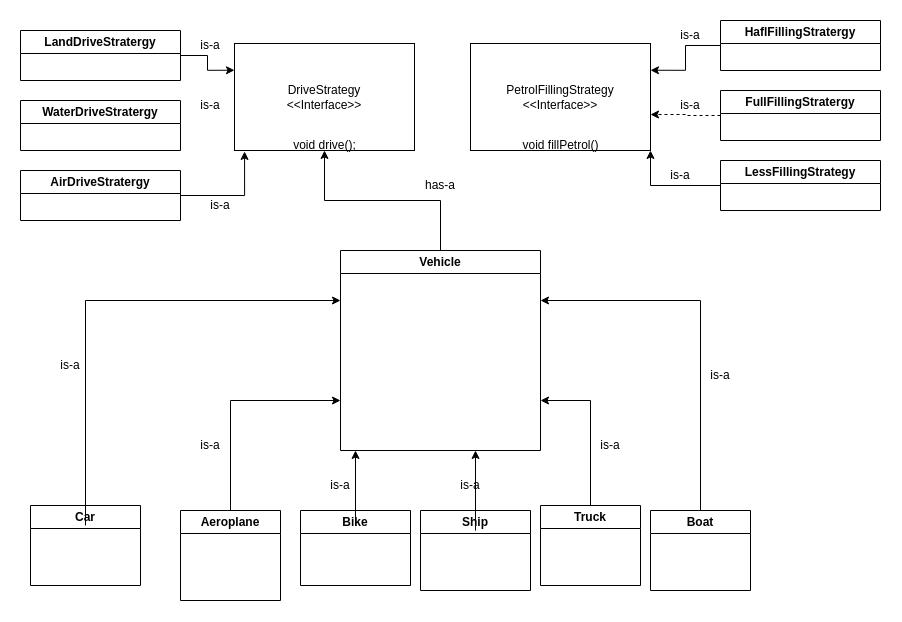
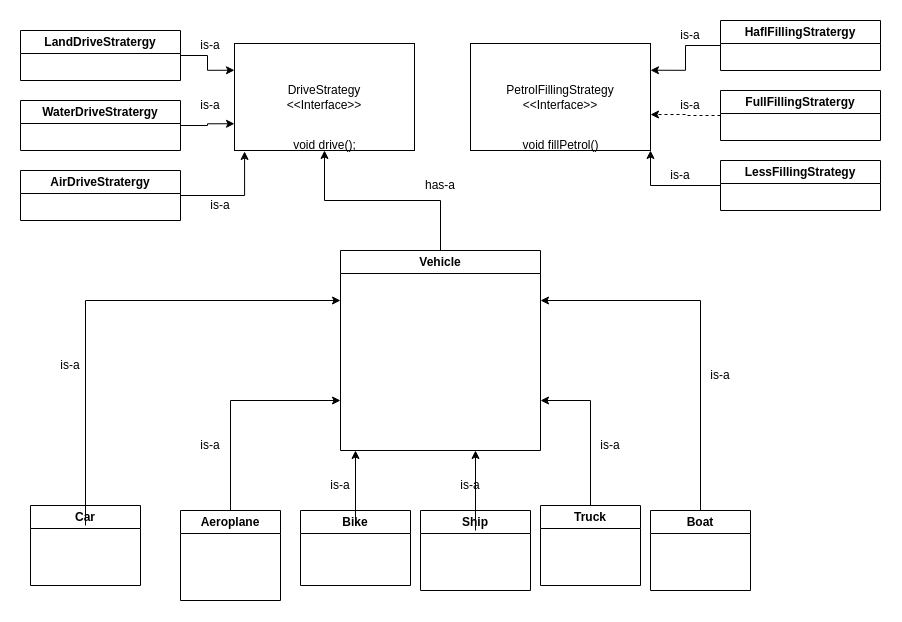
  <mxCell id="0" />
  <mxCell id="1" parent="0" />
  <mxCell id="2" style="edgeStyle=orthogonalEdgeStyle;rounded=0;orthogonalLoop=1;jettySize=auto;html=1;" edge="1" parent="1" source="3" target="22"><mxGeometry relative="1" as="geometry" /></mxCell>
  <mxCell id="3" value="Vehicle" style="swimlane;whiteSpace=wrap;html=1;" vertex="1" parent="1"><mxGeometry x="340" y="250" width="200" height="200" as="geometry" /></mxCell>
  <mxCell id="4" value="Car" style="swimlane;whiteSpace=wrap;html=1;" vertex="1" parent="1"><mxGeometry x="30" y="505" width="110" height="80" as="geometry" /></mxCell>
  <mxCell id="5" value="Bike" style="swimlane;whiteSpace=wrap;html=1;" vertex="1" parent="1"><mxGeometry x="300" y="510" width="110" height="75" as="geometry" /></mxCell>
  <mxCell id="6" style="edgeStyle=orthogonalEdgeStyle;rounded=0;orthogonalLoop=1;jettySize=auto;html=1;" edge="1" parent="5"><mxGeometry relative="1" as="geometry"><mxPoint x="55" y="-60" as="targetPoint" /><mxPoint x="55" y="15" as="sourcePoint" /></mxGeometry></mxCell>
  <mxCell id="7" style="edgeStyle=orthogonalEdgeStyle;rounded=0;orthogonalLoop=1;jettySize=auto;html=1;entryX=1;entryY=0.75;entryDx=0;entryDy=0;" edge="1" parent="1" source="8" target="3"><mxGeometry relative="1" as="geometry" /></mxCell>
  <mxCell id="8" value="Truck" style="swimlane;whiteSpace=wrap;html=1;" vertex="1" parent="1"><mxGeometry x="540" y="505" width="100" height="80" as="geometry" /></mxCell>
  <mxCell id="9" style="edgeStyle=orthogonalEdgeStyle;rounded=0;orthogonalLoop=1;jettySize=auto;html=1;entryX=0;entryY=0.75;entryDx=0;entryDy=0;" edge="1" parent="1" source="10" target="3"><mxGeometry relative="1" as="geometry"><Array as="points"><mxPoint x="230" y="400" /></Array></mxGeometry></mxCell>
  <mxCell id="10" value="Aeroplane" style="swimlane;whiteSpace=wrap;html=1;" vertex="1" parent="1"><mxGeometry x="180" y="510" width="100" height="90" as="geometry" /></mxCell>
  <mxCell id="11" value="Ship" style="swimlane;whiteSpace=wrap;html=1;" vertex="1" parent="1"><mxGeometry x="420" y="510" width="110" height="80" as="geometry" /></mxCell>
  <mxCell id="12" style="edgeStyle=orthogonalEdgeStyle;rounded=0;orthogonalLoop=1;jettySize=auto;html=1;entryX=1;entryY=0.25;entryDx=0;entryDy=0;exitX=0.5;exitY=0;exitDx=0;exitDy=0;" edge="1" parent="1" source="13" target="3"><mxGeometry relative="1" as="geometry"><mxPoint x="750" y="490" as="sourcePoint" /><mxPoint x="640" y="240" as="targetPoint" /></mxGeometry></mxCell>
  <mxCell id="13" value="Boat" style="swimlane;whiteSpace=wrap;html=1;" vertex="1" parent="1"><mxGeometry x="650" y="510" width="100" height="80" as="geometry" /></mxCell>
  <mxCell id="14" style="edgeStyle=orthogonalEdgeStyle;rounded=0;orthogonalLoop=1;jettySize=auto;html=1;" edge="1" parent="1"><mxGeometry relative="1" as="geometry"><mxPoint x="475" y="530" as="sourcePoint" /><mxPoint x="475" y="450" as="targetPoint" /></mxGeometry></mxCell>
  <mxCell id="15" style="edgeStyle=orthogonalEdgeStyle;rounded=0;orthogonalLoop=1;jettySize=auto;html=1;entryX=0;entryY=0.25;entryDx=0;entryDy=0;" edge="1" parent="1" target="3"><mxGeometry relative="1" as="geometry"><mxPoint x="320" y="450" as="targetPoint" /><mxPoint x="85" y="525" as="sourcePoint" /><Array as="points"><mxPoint x="85" y="300" /></Array></mxGeometry></mxCell>
  <mxCell id="16" value="is-a" style="text;html=1;strokeColor=none;fillColor=none;align=center;verticalAlign=middle;whiteSpace=wrap;rounded=0;" vertex="1" parent="1"><mxGeometry x="40" y="350" width="60" height="30" as="geometry" /></mxCell>
  <mxCell id="17" value="is-a" style="text;html=1;strokeColor=none;fillColor=none;align=center;verticalAlign=middle;whiteSpace=wrap;rounded=0;" vertex="1" parent="1"><mxGeometry x="180" y="430" width="60" height="30" as="geometry" /></mxCell>
  <mxCell id="18" value="is-a" style="text;html=1;strokeColor=none;fillColor=none;align=center;verticalAlign=middle;whiteSpace=wrap;rounded=0;" vertex="1" parent="1"><mxGeometry x="310" y="470" width="60" height="30" as="geometry" /></mxCell>
  <mxCell id="19" value="is-a" style="text;html=1;strokeColor=none;fillColor=none;align=center;verticalAlign=middle;whiteSpace=wrap;rounded=0;" vertex="1" parent="1"><mxGeometry x="440" y="470" width="60" height="30" as="geometry" /></mxCell>
  <mxCell id="20" value="is-a" style="text;html=1;strokeColor=none;fillColor=none;align=center;verticalAlign=middle;whiteSpace=wrap;rounded=0;" vertex="1" parent="1"><mxGeometry x="580" y="430" width="60" height="30" as="geometry" /></mxCell>
  <mxCell id="21" value="is-a" style="text;html=1;strokeColor=none;fillColor=none;align=center;verticalAlign=middle;whiteSpace=wrap;rounded=0;" vertex="1" parent="1"><mxGeometry x="690" y="360" width="60" height="30" as="geometry" /></mxCell>
  <mxCell id="22" value="DriveStrategy&lt;br&gt;&amp;lt;&amp;lt;Interface&amp;gt;&amp;gt;" style="rounded=0;whiteSpace=wrap;html=1;" vertex="1" parent="1"><mxGeometry x="234" y="43" width="180" height="107" as="geometry" /></mxCell>
  <mxCell id="23" value="void drive();" style="text;html=1;align=center;verticalAlign=middle;resizable=0;points=[];autosize=1;strokeColor=none;fillColor=none;" vertex="1" parent="1"><mxGeometry x="279" y="130" width="90" height="30" as="geometry" /></mxCell>
  <mxCell id="24" value="PetrolFillingStrategy&lt;br&gt;&amp;lt;&amp;lt;Interface&amp;gt;&amp;gt;" style="rounded=0;whiteSpace=wrap;html=1;" vertex="1" parent="1"><mxGeometry x="470" y="43" width="180" height="107" as="geometry" /></mxCell>
  <mxCell id="25" value="void fillPetrol()" style="text;html=1;align=center;verticalAlign=middle;resizable=0;points=[];autosize=1;strokeColor=none;fillColor=none;" vertex="1" parent="1"><mxGeometry x="510" y="130" width="100" height="30" as="geometry" /></mxCell>
  <mxCell id="26" value="has-a" style="text;html=1;strokeColor=none;fillColor=none;align=center;verticalAlign=middle;whiteSpace=wrap;rounded=0;" vertex="1" parent="1"><mxGeometry x="410" y="170" width="60" height="30" as="geometry" /></mxCell>
  <mxCell id="27" style="edgeStyle=orthogonalEdgeStyle;rounded=0;orthogonalLoop=1;jettySize=auto;html=1;entryX=0;entryY=0.25;entryDx=0;entryDy=0;" edge="1" parent="1" source="28" target="22"><mxGeometry relative="1" as="geometry" /></mxCell>
  <mxCell id="28" value="LandDriveStratergy" style="swimlane;whiteSpace=wrap;html=1;" vertex="1" parent="1"><mxGeometry x="20" y="30" width="160" height="50" as="geometry" /></mxCell>
+ <mxCell id="29" style="edgeStyle=orthogonalEdgeStyle;rounded=0;orthogonalLoop=1;jettySize=auto;html=1;entryX=0;entryY=0.75;entryDx=0;entryDy=0;" edge="1" parent="1" source="30" target="22"><mxGeometry relative="1" as="geometry" /></mxCell>
  <mxCell id="30" value="WaterDriveStratergy" style="swimlane;whiteSpace=wrap;html=1;" vertex="1" parent="1"><mxGeometry x="20" y="100" width="160" height="50" as="geometry" /></mxCell>
  <mxCell id="31" value="AirDriveStratergy" style="swimlane;whiteSpace=wrap;html=1;" vertex="1" parent="1"><mxGeometry x="20" y="170" width="160" height="50" as="geometry" /></mxCell>
  <mxCell id="32" style="edgeStyle=orthogonalEdgeStyle;rounded=0;orthogonalLoop=1;jettySize=auto;html=1;entryX=0.056;entryY=1.009;entryDx=0;entryDy=0;entryPerimeter=0;" edge="1" parent="1" source="31" target="22"><mxGeometry relative="1" as="geometry" /></mxCell>
  <mxCell id="33" value="is-a" style="text;html=1;strokeColor=none;fillColor=none;align=center;verticalAlign=middle;whiteSpace=wrap;rounded=0;" vertex="1" parent="1"><mxGeometry x="190" y="190" width="60" height="30" as="geometry" /></mxCell>
  <mxCell id="34" value="is-a" style="text;html=1;strokeColor=none;fillColor=none;align=center;verticalAlign=middle;whiteSpace=wrap;rounded=0;" vertex="1" parent="1"><mxGeometry x="180" y="90" width="60" height="30" as="geometry" /></mxCell>
  <mxCell id="35" value="is-a" style="text;html=1;strokeColor=none;fillColor=none;align=center;verticalAlign=middle;whiteSpace=wrap;rounded=0;" vertex="1" parent="1"><mxGeometry x="180" y="30" width="60" height="30" as="geometry" /></mxCell>
  <mxCell id="36" style="edgeStyle=orthogonalEdgeStyle;rounded=0;orthogonalLoop=1;jettySize=auto;html=1;entryX=1;entryY=0.25;entryDx=0;entryDy=0;" edge="1" parent="1" source="37" target="24"><mxGeometry relative="1" as="geometry" /></mxCell>
  <mxCell id="37" value="HaflFillingStratergy" style="swimlane;whiteSpace=wrap;html=1;" vertex="1" parent="1"><mxGeometry x="720" y="20" width="160" height="50" as="geometry" /></mxCell>
  <mxCell id="38" value="FullFillingStratergy" style="swimlane;whiteSpace=wrap;html=1;" vertex="1" parent="1"><mxGeometry x="720" y="90" width="160" height="50" as="geometry" /></mxCell>
  <mxCell id="39" style="edgeStyle=orthogonalEdgeStyle;rounded=0;orthogonalLoop=1;jettySize=auto;html=1;entryX=1;entryY=1;entryDx=0;entryDy=0;" edge="1" parent="1" source="40" target="24"><mxGeometry relative="1" as="geometry" /></mxCell>
  <mxCell id="40" value="LessFillingStrategy" style="swimlane;whiteSpace=wrap;html=1;" vertex="1" parent="1"><mxGeometry x="720" y="160" width="160" height="50" as="geometry" /></mxCell>
  <mxCell id="41" style="edgeStyle=orthogonalEdgeStyle;rounded=0;orthogonalLoop=1;jettySize=auto;html=1;entryX=1;entryY=0.664;entryDx=0;entryDy=0;entryPerimeter=0;dashed=1;" edge="1" parent="1" source="38" target="24"><mxGeometry relative="1" as="geometry" /></mxCell>
  <mxCell id="42" value="is-a" style="text;html=1;strokeColor=none;fillColor=none;align=center;verticalAlign=middle;whiteSpace=wrap;rounded=0;" vertex="1" parent="1"><mxGeometry x="660" y="20" width="60" height="30" as="geometry" /></mxCell>
  <mxCell id="43" value="is-a" style="text;html=1;strokeColor=none;fillColor=none;align=center;verticalAlign=middle;whiteSpace=wrap;rounded=0;" vertex="1" parent="1"><mxGeometry x="660" y="90" width="60" height="30" as="geometry" /></mxCell>
  <mxCell id="44" value="is-a" style="text;html=1;strokeColor=none;fillColor=none;align=center;verticalAlign=middle;whiteSpace=wrap;rounded=0;" vertex="1" parent="1"><mxGeometry x="650" y="160" width="60" height="30" as="geometry" /></mxCell>
